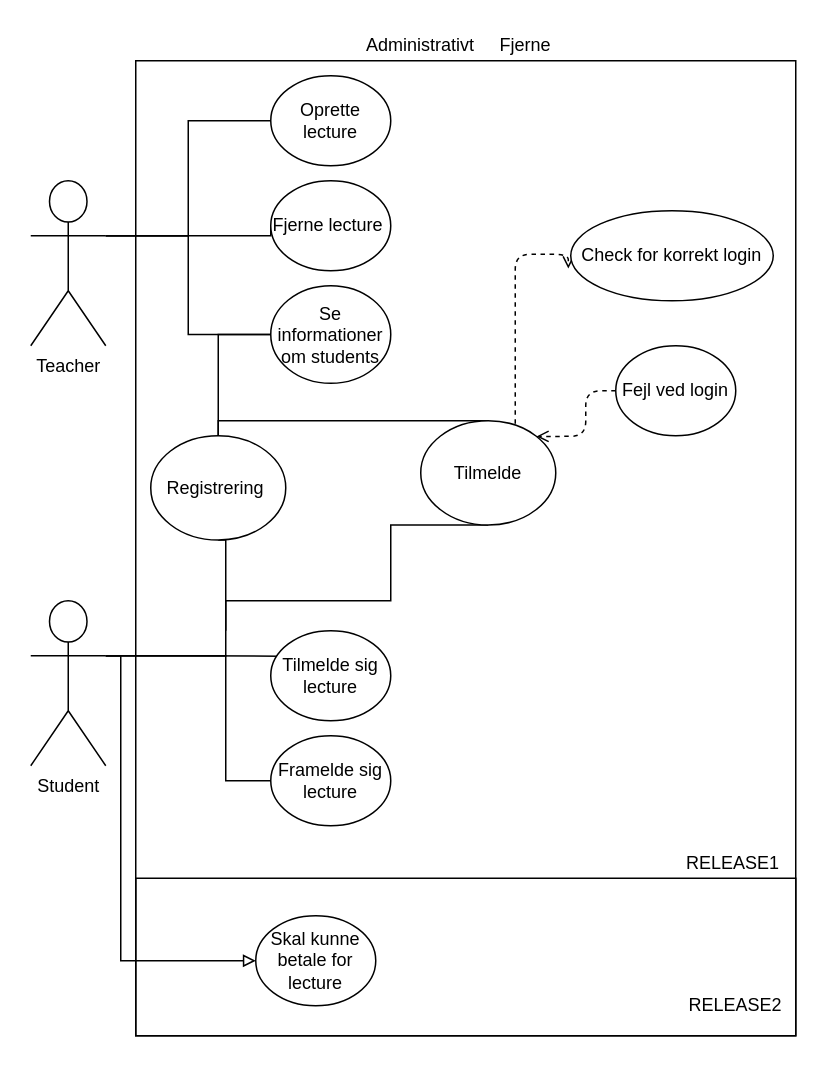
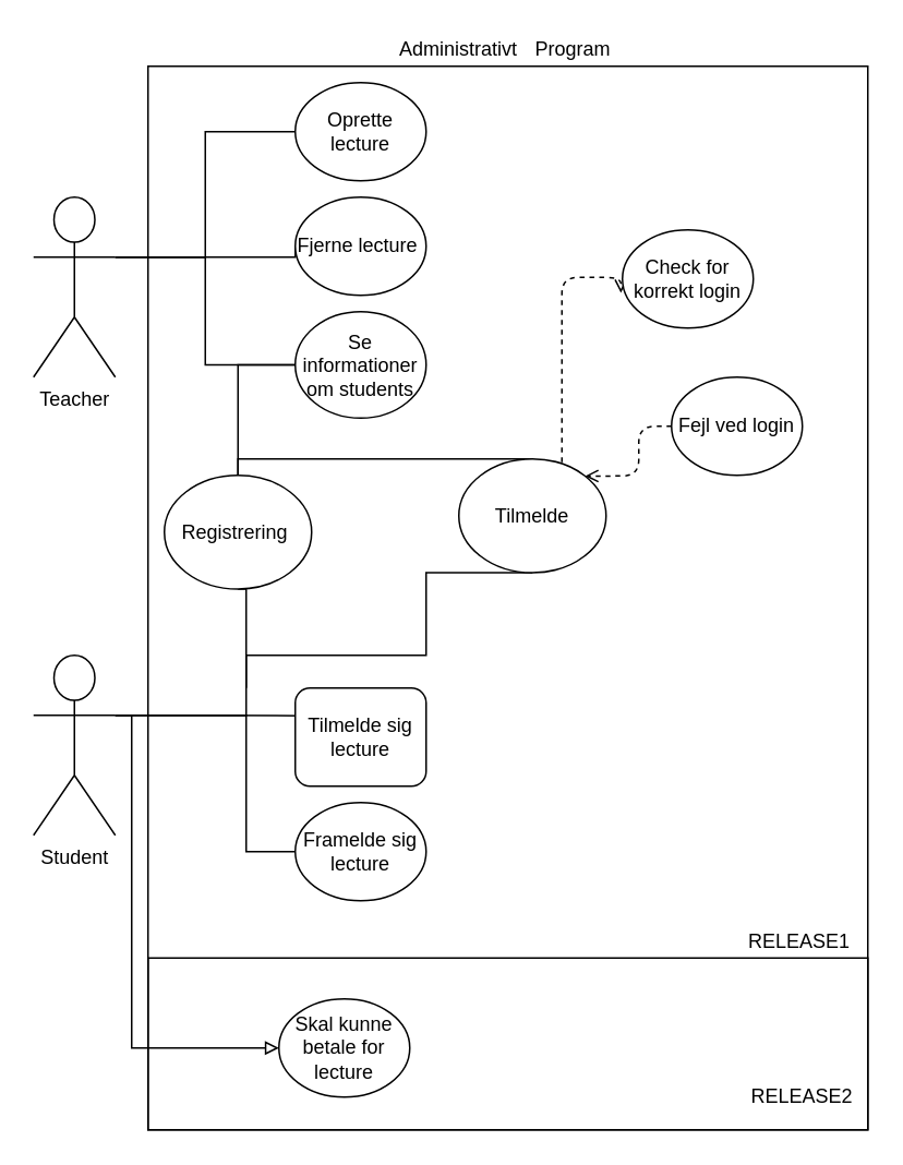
  <mxCell id="0" />
  <mxCell id="1" parent="0" />
  <mxCell id="2" value="" style="rounded=0;whiteSpace=wrap;html=1;" parent="1" vertex="1"><mxGeometry x="90" y="40" width="440" height="650" as="geometry" /></mxCell>
  <mxCell id="3" value="Administrativt" style="text;html=1;strokeColor=none;fillColor=none;align=center;verticalAlign=middle;whiteSpace=wrap;rounded=0;" parent="1" vertex="1"><mxGeometry x="260" y="20" width="40" height="20" as="geometry" /></mxCell>
- <mxCell id="4" value="Fjerne" style="text;html=1;strokeColor=none;fillColor=none;align=center;verticalAlign=middle;whiteSpace=wrap;rounded=0;" parent="1" vertex="1"><mxGeometry x="330" y="20" width="40" height="20" as="geometry" /></mxCell>
+ <mxCell id="4" value="Program" style="text;html=1;strokeColor=none;fillColor=none;align=center;verticalAlign=middle;whiteSpace=wrap;rounded=0;" parent="1" vertex="1"><mxGeometry x="330" y="20" width="40" height="20" as="geometry" /></mxCell>
  <mxCell id="5" style="edgeStyle=orthogonalEdgeStyle;rounded=0;orthogonalLoop=1;jettySize=auto;html=1;exitX=1;exitY=0.333;exitDx=0;exitDy=0;exitPerimeter=0;entryX=0.075;entryY=0.283;entryDx=0;entryDy=0;endArrow=none;endFill=0;strokeColor=#000000;entryPerimeter=0;" parent="1" source="8" target="14" edge="1"><mxGeometry relative="1" as="geometry"><Array as="points" /></mxGeometry></mxCell>
  <mxCell id="6" style="edgeStyle=orthogonalEdgeStyle;rounded=0;orthogonalLoop=1;jettySize=auto;html=1;exitX=1;exitY=0.333;exitDx=0;exitDy=0;exitPerimeter=0;entryX=0;entryY=0.5;entryDx=0;entryDy=0;endArrow=none;endFill=0;strokeColor=#000000;" parent="1" source="8" target="24" edge="1"><mxGeometry relative="1" as="geometry"><Array as="points"><mxPoint x="150" y="437" /><mxPoint x="150" y="520" /></Array></mxGeometry></mxCell>
  <mxCell id="7" style="edgeStyle=orthogonalEdgeStyle;rounded=0;orthogonalLoop=1;jettySize=auto;html=1;exitX=1;exitY=0.333;exitDx=0;exitDy=0;exitPerimeter=0;entryX=0;entryY=0.5;entryDx=0;entryDy=0;endArrow=block;endFill=0;strokeColor=#000000;" parent="1" source="8" target="30" edge="1"><mxGeometry relative="1" as="geometry"><Array as="points"><mxPoint x="80" y="437" /><mxPoint x="80" y="640" /></Array></mxGeometry></mxCell>
  <mxCell id="8" value="Student" style="shape=umlActor;verticalLabelPosition=bottom;labelBackgroundColor=#ffffff;verticalAlign=top;html=1;outlineConnect=0;" parent="1" vertex="1"><mxGeometry x="20" y="400" width="50" height="110" as="geometry" /></mxCell>
  <mxCell id="9" value="Teacher" style="shape=umlActor;verticalLabelPosition=bottom;labelBackgroundColor=#ffffff;verticalAlign=top;html=1;outlineConnect=0;" parent="1" vertex="1"><mxGeometry x="20" y="120" width="50" height="110" as="geometry" /></mxCell>
  <mxCell id="10" style="edgeStyle=orthogonalEdgeStyle;orthogonalLoop=1;jettySize=auto;html=1;exitX=0.7;exitY=0.029;exitDx=0;exitDy=0;entryX=-0.012;entryY=0.642;entryDx=0;entryDy=0;entryPerimeter=0;endArrow=open;endFill=0;strokeColor=#000000;rounded=1;dashed=1;exitPerimeter=0;" parent="1" source="13" target="21" edge="1"><mxGeometry relative="1" as="geometry"><Array as="points"><mxPoint x="343" y="169" /></Array></mxGeometry></mxCell>
  <mxCell id="11" style="edgeStyle=orthogonalEdgeStyle;rounded=0;orthogonalLoop=1;jettySize=auto;html=1;exitX=0.5;exitY=1;exitDx=0;exitDy=0;entryX=1;entryY=0.333;entryDx=0;entryDy=0;entryPerimeter=0;endArrow=none;endFill=0;strokeColor=#000000;" parent="1" source="13" target="8" edge="1"><mxGeometry relative="1" as="geometry"><Array as="points"><mxPoint x="260" y="400" /><mxPoint x="150" y="400" /><mxPoint x="150" y="437" /></Array></mxGeometry></mxCell>
  <mxCell id="12" style="edgeStyle=orthogonalEdgeStyle;rounded=0;orthogonalLoop=1;jettySize=auto;html=1;exitX=0.5;exitY=0;exitDx=0;exitDy=0;entryX=0.5;entryY=0;entryDx=0;entryDy=0;endArrow=none;endFill=0;strokeColor=#000000;" parent="1" source="13" target="27" edge="1"><mxGeometry relative="1" as="geometry"><Array as="points"><mxPoint x="145" y="280" /></Array></mxGeometry></mxCell>
  <mxCell id="13" value="Tilmelde" style="ellipse;whiteSpace=wrap;html=1;" parent="1" vertex="1"><mxGeometry x="280" y="280" width="90" height="69.5" as="geometry" /></mxCell>
- <mxCell id="14" value="Tilmelde sig lecture" style="ellipse;whiteSpace=wrap;html=1;" parent="1" vertex="1"><mxGeometry x="180" y="420" width="80" height="60" as="geometry" /></mxCell>
+ <mxCell id="14" value="Tilmelde sig lecture" style="whiteSpace=wrap;html=1;rounded=1;" parent="1" vertex="1"><mxGeometry x="180" y="420" width="80" height="60" as="geometry" /></mxCell>
  <mxCell id="15" style="edgeStyle=orthogonalEdgeStyle;rounded=0;orthogonalLoop=1;jettySize=auto;html=1;exitX=0;exitY=0.5;exitDx=0;exitDy=0;entryX=1;entryY=0.333;entryDx=0;entryDy=0;entryPerimeter=0;endArrow=none;endFill=0;strokeColor=#000000;" parent="1" source="16" target="9" edge="1"><mxGeometry relative="1" as="geometry" /></mxCell>
  <mxCell id="16" value="Oprette lecture" style="ellipse;whiteSpace=wrap;html=1;" parent="1" vertex="1"><mxGeometry x="180" y="50" width="80" height="60" as="geometry" /></mxCell>
  <mxCell id="17" style="edgeStyle=orthogonalEdgeStyle;rounded=0;orthogonalLoop=1;jettySize=auto;html=1;exitX=0;exitY=0.5;exitDx=0;exitDy=0;entryX=1;entryY=0.333;entryDx=0;entryDy=0;entryPerimeter=0;endArrow=none;endFill=0;strokeColor=#000000;" parent="1" source="18" target="9" edge="1"><mxGeometry relative="1" as="geometry"><Array as="points"><mxPoint x="180" y="157" /></Array></mxGeometry></mxCell>
  <mxCell id="18" value="Fjerne lecture&amp;nbsp;" style="ellipse;whiteSpace=wrap;html=1;" parent="1" vertex="1"><mxGeometry x="180" y="120" width="80" height="60" as="geometry" /></mxCell>
  <mxCell id="19" style="edgeStyle=orthogonalEdgeStyle;rounded=0;orthogonalLoop=1;jettySize=auto;html=1;exitX=0;exitY=0.5;exitDx=0;exitDy=0;entryX=1;entryY=0.333;entryDx=0;entryDy=0;entryPerimeter=0;endArrow=none;endFill=0;strokeColor=#000000;" parent="1" source="20" target="9" edge="1"><mxGeometry relative="1" as="geometry" /></mxCell>
  <mxCell id="20" value="Se informationer om students" style="ellipse;whiteSpace=wrap;html=1;" parent="1" vertex="1"><mxGeometry x="180" y="190" width="80" height="65" as="geometry" /></mxCell>
- <mxCell id="21" value="Check for korrekt login" style="ellipse;whiteSpace=wrap;html=1;" parent="1" vertex="1"><mxGeometry x="380" y="140" width="135" height="60" as="geometry" /></mxCell>
+ <mxCell id="21" value="Check for korrekt login" style="ellipse;whiteSpace=wrap;html=1;" parent="1" vertex="1"><mxGeometry x="380" y="140" width="80" height="60" as="geometry" /></mxCell>
  <mxCell id="22" style="edgeStyle=orthogonalEdgeStyle;rounded=1;orthogonalLoop=1;jettySize=auto;html=1;exitX=0;exitY=0.5;exitDx=0;exitDy=0;entryX=1;entryY=0;entryDx=0;entryDy=0;dashed=1;endArrow=open;endFill=0;strokeColor=#000000;" parent="1" source="23" target="13" edge="1"><mxGeometry relative="1" as="geometry" /></mxCell>
  <mxCell id="23" value="Fejl ved login" style="ellipse;whiteSpace=wrap;html=1;" parent="1" vertex="1"><mxGeometry x="410" y="230" width="80" height="60" as="geometry" /></mxCell>
  <mxCell id="24" value="Framelde sig lecture" style="ellipse;whiteSpace=wrap;html=1;" parent="1" vertex="1"><mxGeometry x="180" y="490" width="80" height="60" as="geometry" /></mxCell>
  <mxCell id="25" style="edgeStyle=orthogonalEdgeStyle;rounded=0;orthogonalLoop=1;jettySize=auto;html=1;exitX=0.5;exitY=1;exitDx=0;exitDy=0;endArrow=none;endFill=0;strokeColor=#000000;" parent="1" source="27" edge="1"><mxGeometry relative="1" as="geometry"><mxPoint x="150" y="420" as="targetPoint" /><Array as="points"><mxPoint x="150" y="360" /></Array></mxGeometry></mxCell>
  <mxCell id="26" style="edgeStyle=orthogonalEdgeStyle;rounded=0;orthogonalLoop=1;jettySize=auto;html=1;exitX=0.5;exitY=0;exitDx=0;exitDy=0;entryX=0;entryY=0.5;entryDx=0;entryDy=0;endArrow=none;endFill=0;strokeColor=#000000;" parent="1" source="27" target="20" edge="1"><mxGeometry relative="1" as="geometry" /></mxCell>
  <mxCell id="27" value="Registrering&amp;nbsp;" style="ellipse;whiteSpace=wrap;html=1;" parent="1" vertex="1"><mxGeometry x="100" y="290" width="90" height="69.5" as="geometry" /></mxCell>
  <mxCell id="28" value="RELEASE1&amp;nbsp;" style="text;html=1;strokeColor=none;fillColor=none;align=center;verticalAlign=middle;whiteSpace=wrap;rounded=0;" parent="1" vertex="1"><mxGeometry x="470" y="565" width="40" height="20" as="geometry" /></mxCell>
  <mxCell id="29" value="RELEASE2" style="text;html=1;strokeColor=none;fillColor=none;align=center;verticalAlign=middle;whiteSpace=wrap;rounded=0;" parent="1" vertex="1"><mxGeometry x="470" y="660" width="40" height="20" as="geometry" /></mxCell>
  <mxCell id="30" value="Skal kunne betale for lecture" style="ellipse;whiteSpace=wrap;html=1;" parent="1" vertex="1"><mxGeometry x="170" y="610" width="80" height="60" as="geometry" /></mxCell>
  <mxCell id="31" value="" style="rounded=0;whiteSpace=wrap;html=1;gradientColor=#ffffff;fillColor=none;" parent="1" vertex="1"><mxGeometry x="90" y="585" width="440" height="105" as="geometry" /></mxCell>
